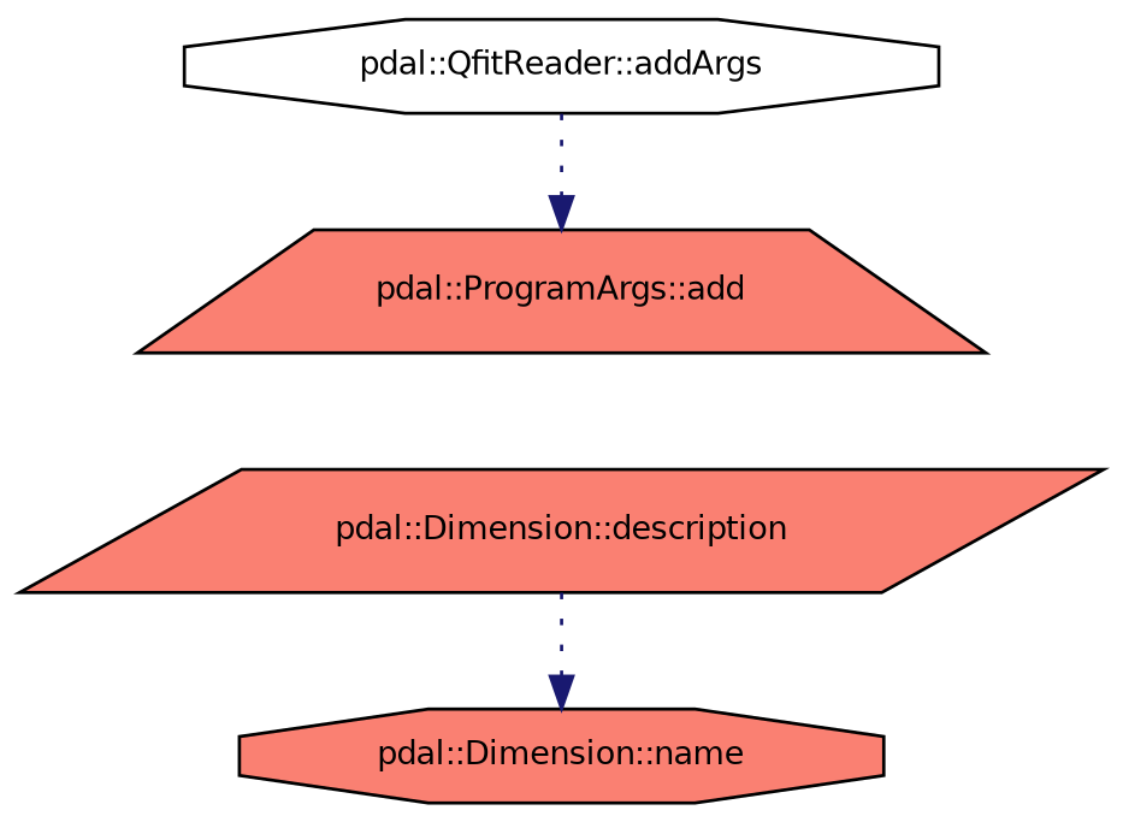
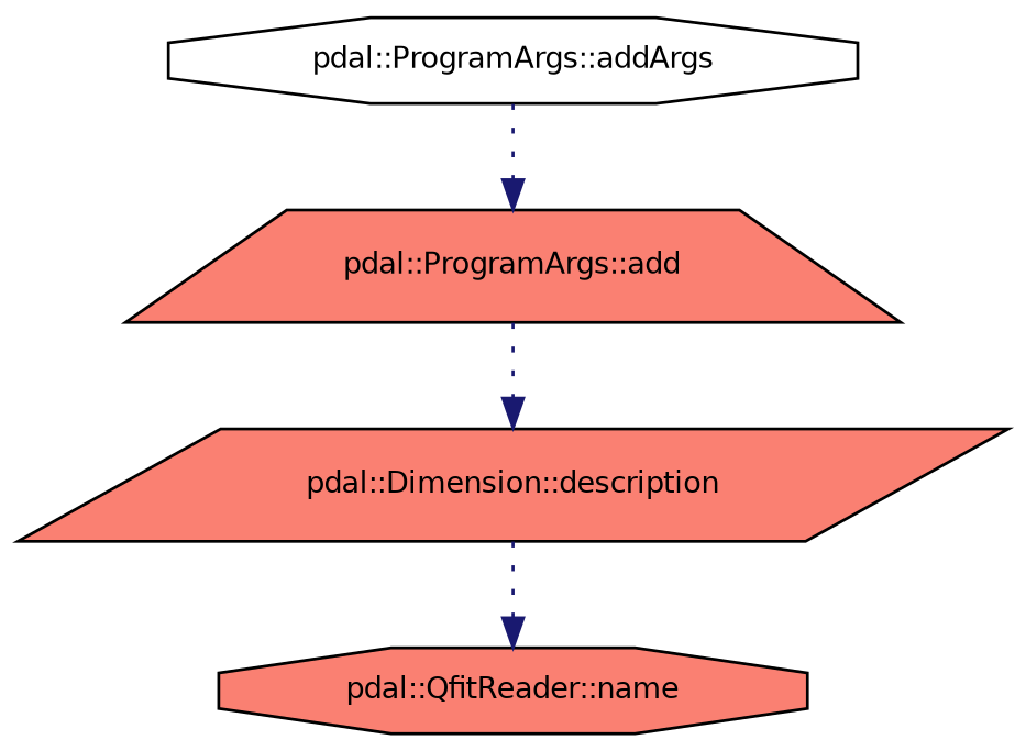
  digraph {
    rankdir=TB
    node [color=black fillcolor=salmon fontname=Helvetica fontsize=10 shape=octagon style=filled]
    edge [color=midnightblue fontname=Helvetica fontsize=10 labelfontname=Helvetica labelfontsize=10 style=dotted]
-   n1 [fillcolor=white fontcolor=black height=0.2 label="pdal::QfitReader::addArgs" width=0.4]
+   n1 [fillcolor=white fontcolor=black height=0.2 label="pdal::ProgramArgs::addArgs" width=0.4]
    n2 [height=0.2 label="pdal::ProgramArgs::add" shape=trapezium width=0.4]
    n3 [height=0.2 label="pdal::Dimension::description" shape=parallelogram width=0.4]
-   n4 [height=0.2 label="pdal::Dimension::name" width=0.4]
+   n4 [height=0.2 label="pdal::QfitReader::name" width=0.4]
    n1 -> n2
+   n2 -> n3
    n3 -> n4
  }
